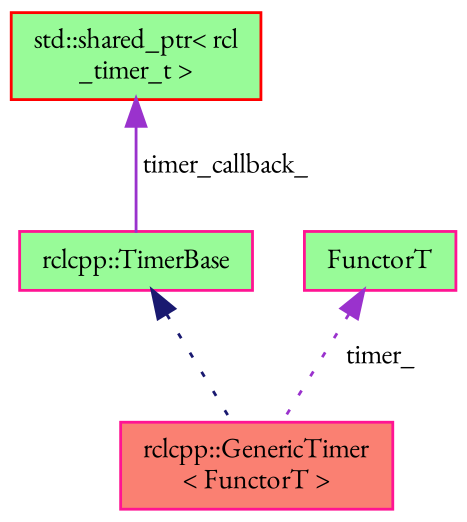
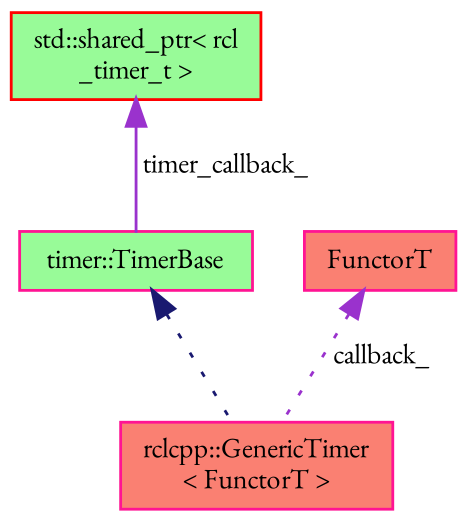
  digraph {
    fontname="EB Garamond"
    node [color=deeppink fillcolor=salmon fontname="EB Garamond" fontsize=10 shape=record style=filled]
    edge [color=darkorchid3 dir=back fontname="EB Garamond" fontsize=10 labelfontname=Helvetica labelfontsize=10 style=dotted]
    n1 [height=0.2 label="rclcpp::GenericTimer\l\< FunctorT \>" width=0.4]
-   n2 [fillcolor=palegreen height=0.2 label="rclcpp::TimerBase" width=0.4]
+   n2 [fillcolor=palegreen height=0.2 label="timer::TimerBase" width=0.4]
    n3 [color=red fillcolor=palegreen height=0.2 label="std::shared_ptr\< rcl\l_timer_t \>" width=0.4]
-   n4 [fillcolor=palegreen height=0.2 label=FunctorT width=0.4]
+   n4 [height=0.2 label=FunctorT width=0.4]
    n2 -> n1 [color=midnightblue]
    n3 -> n2 [label=" timer_callback_" style=solid]
-   n4 -> n1 [label=" timer_"]
+   n4 -> n1 [label=" callback_"]
  }
